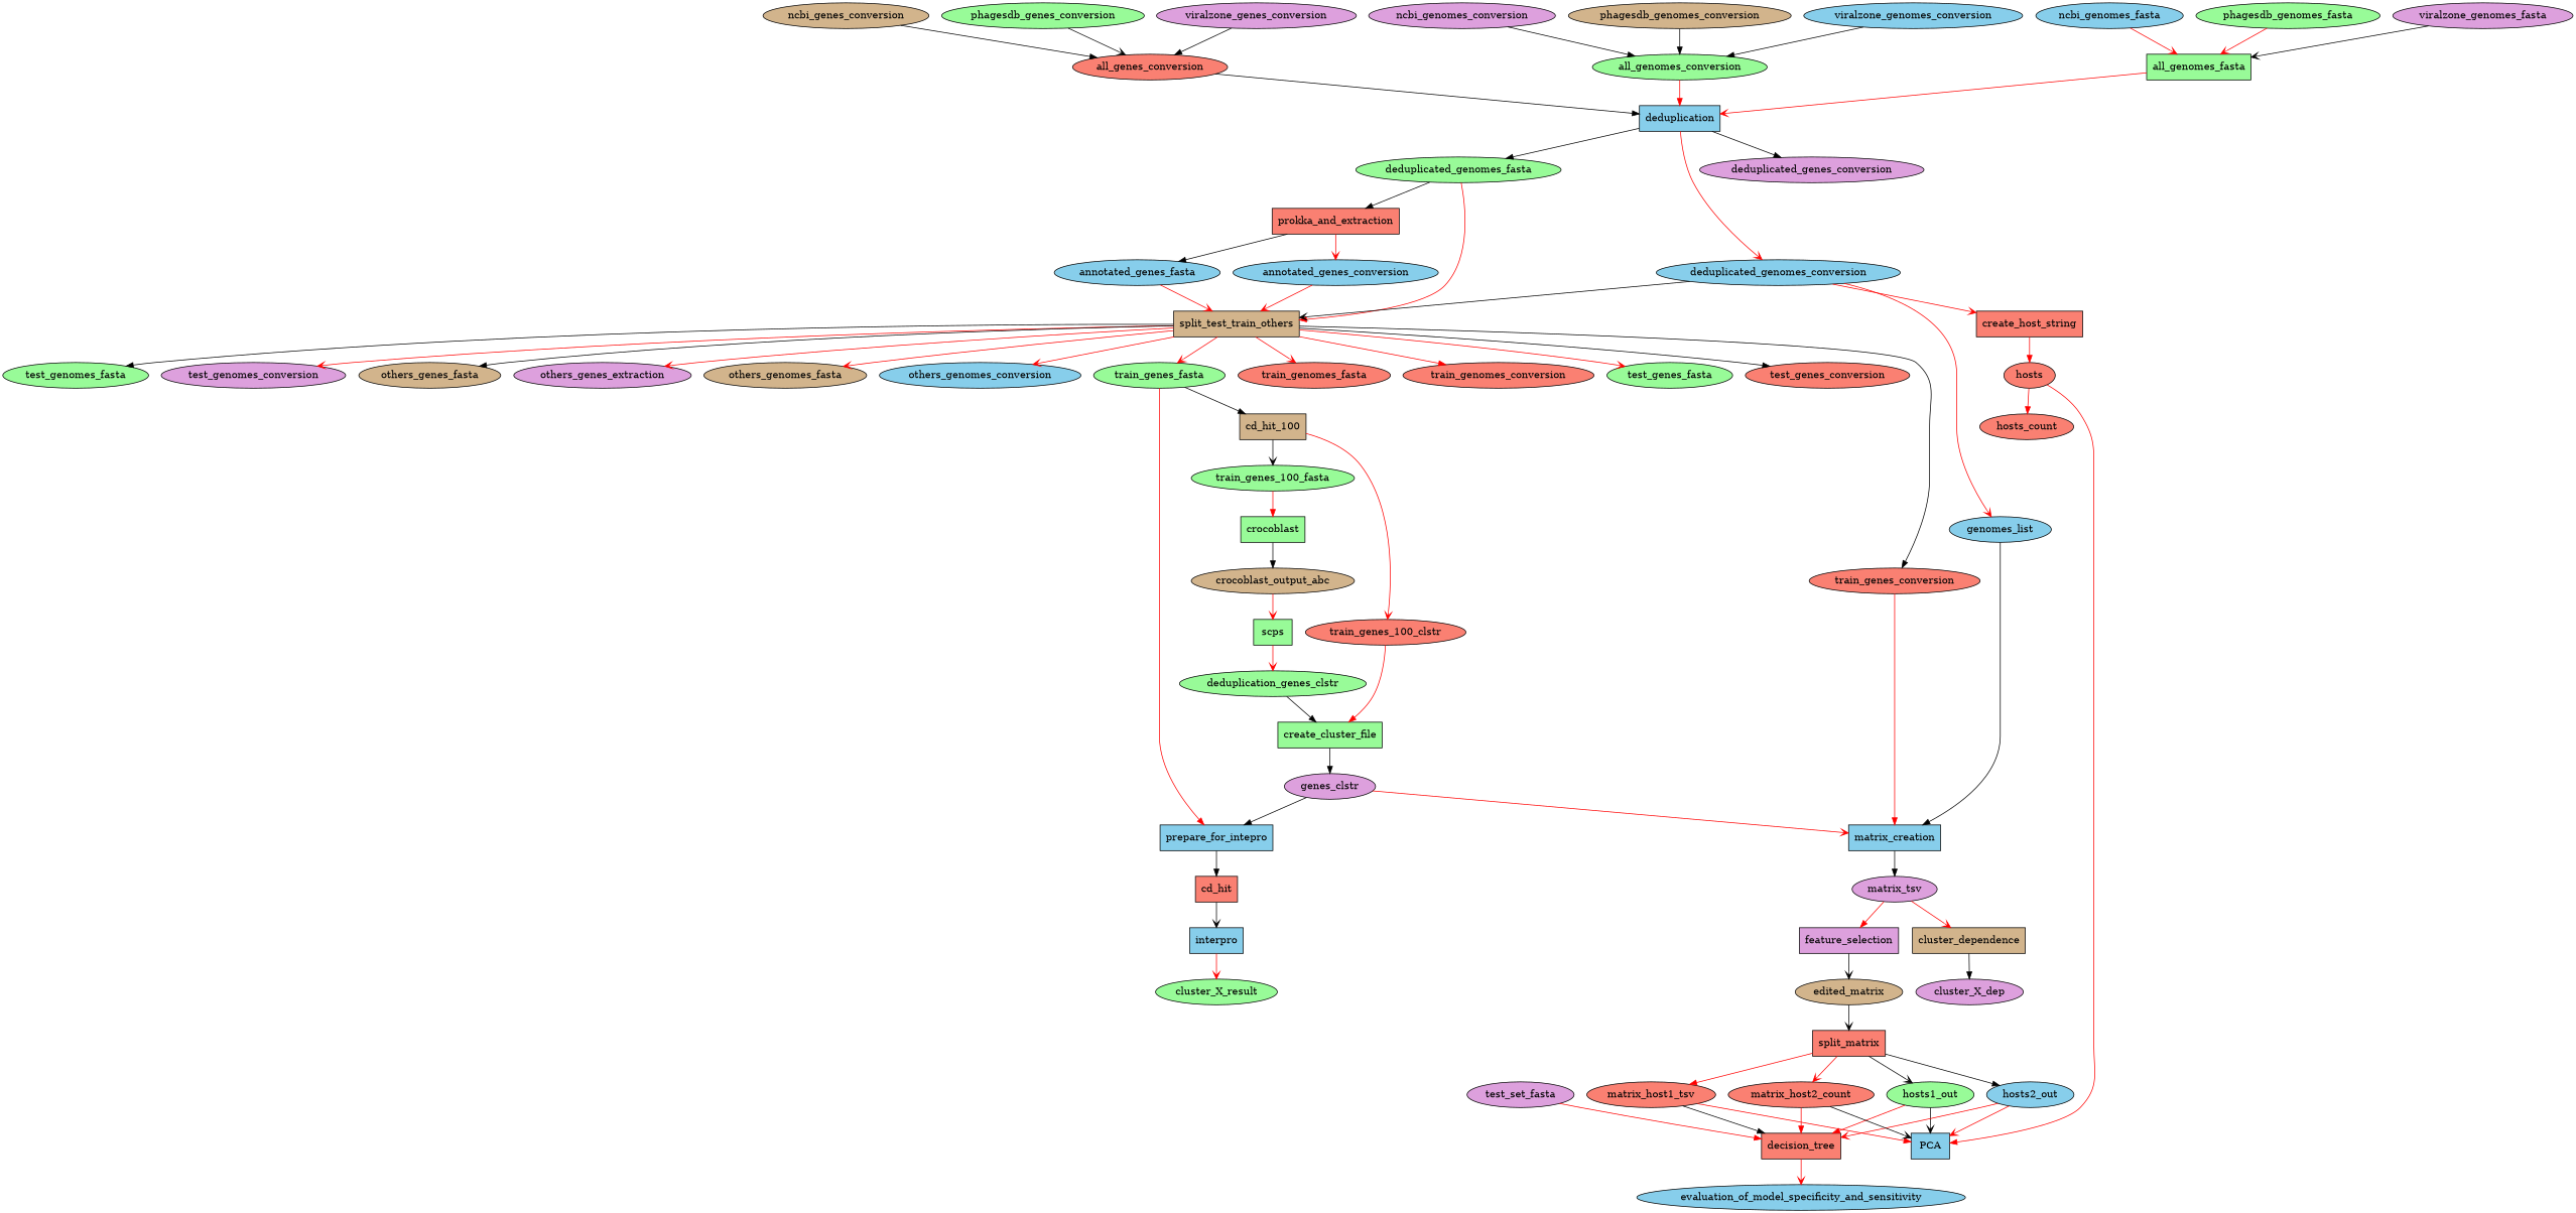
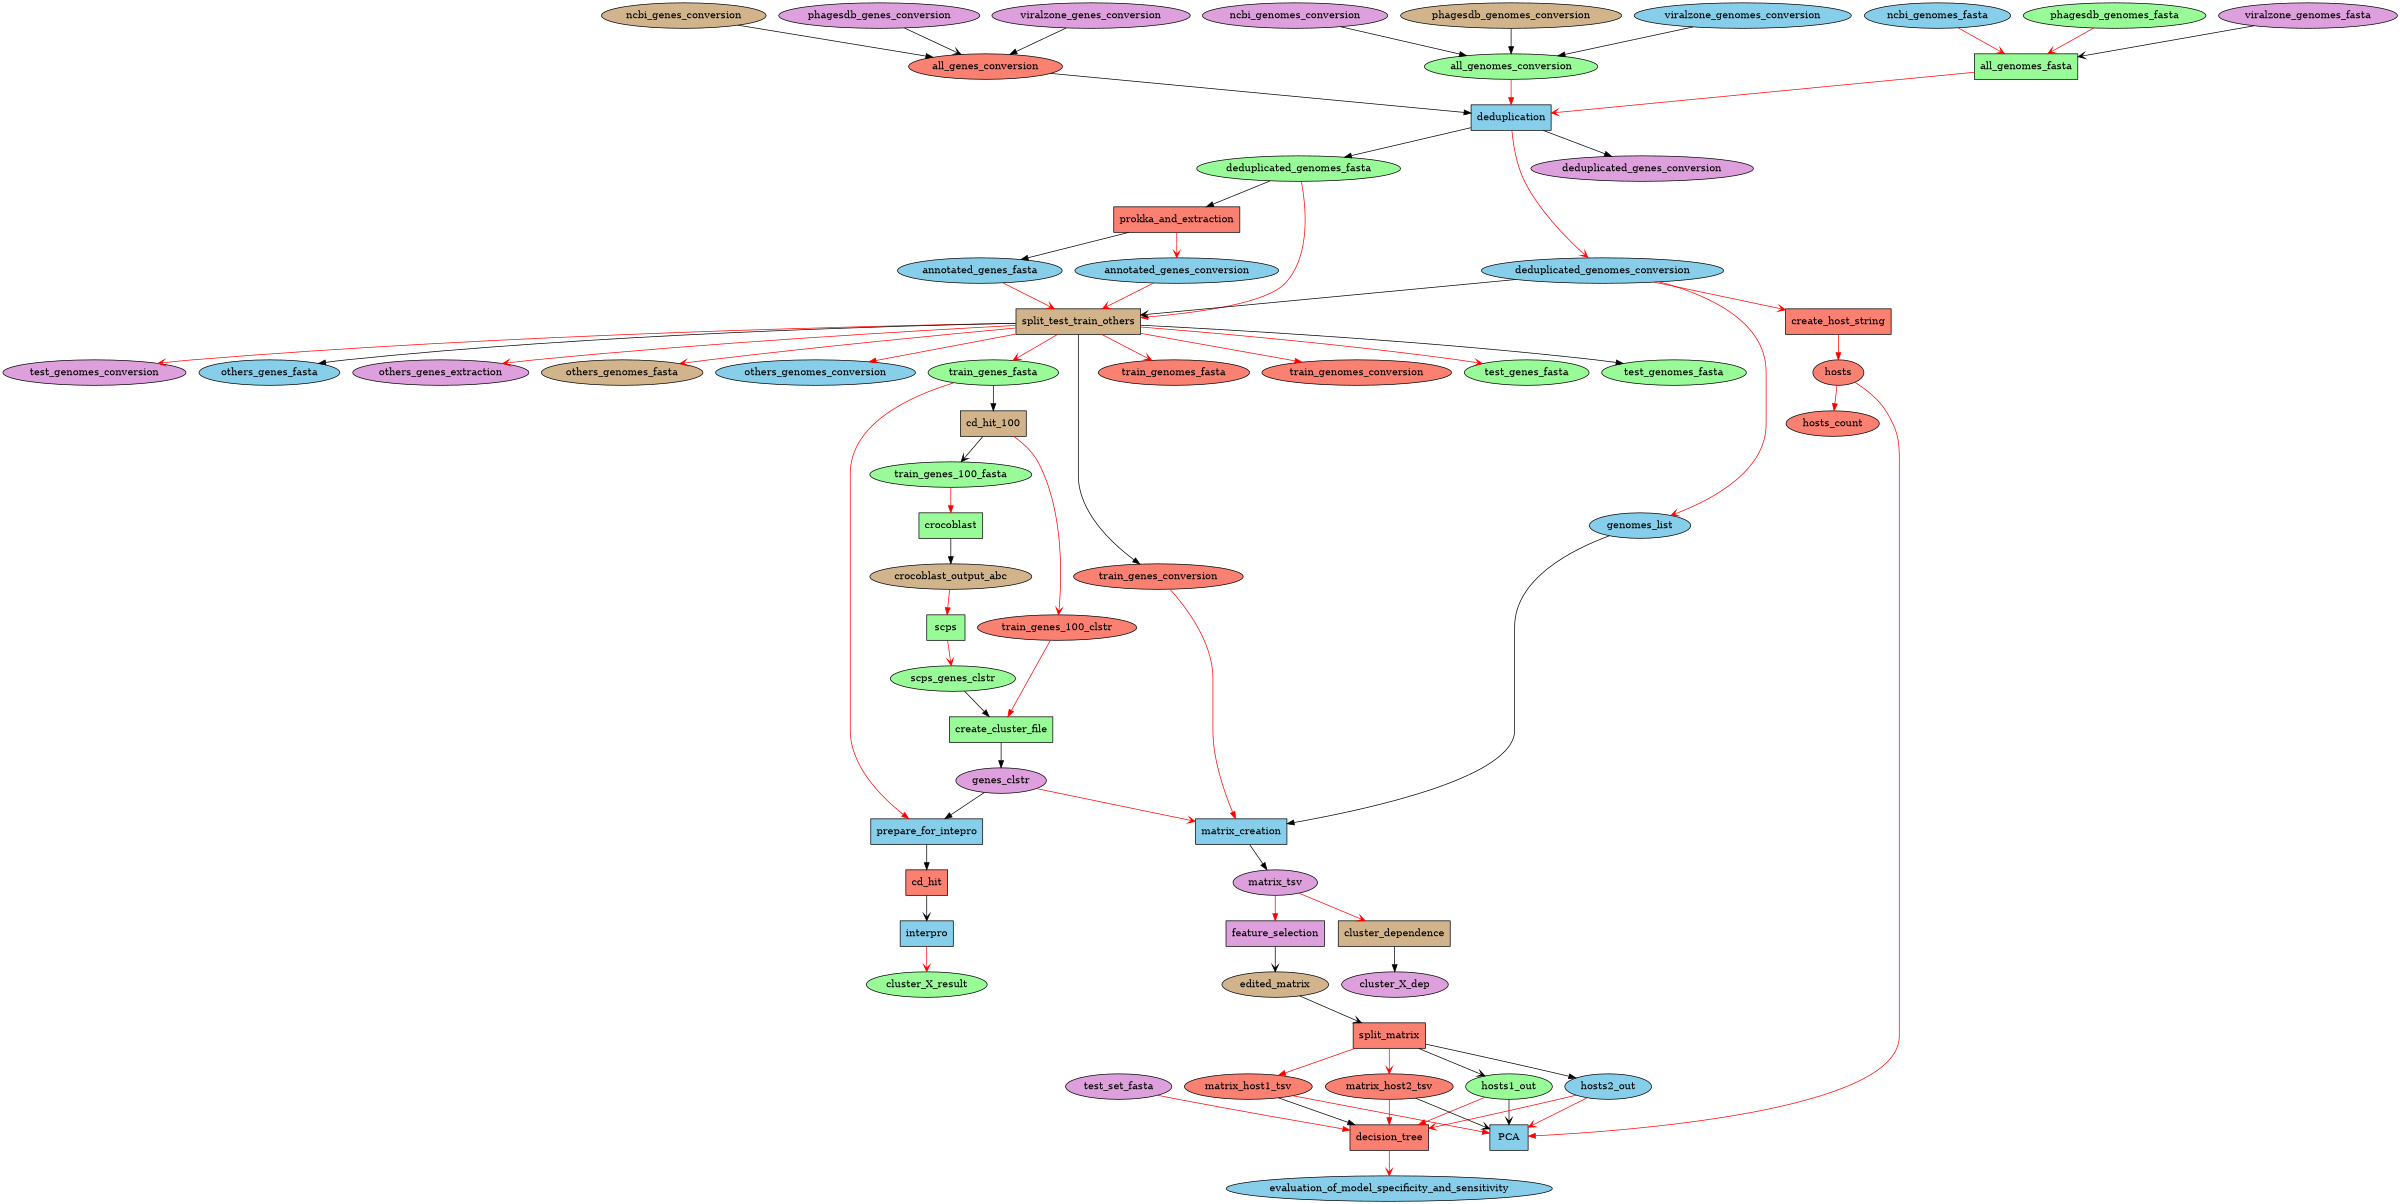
  digraph {
    node [fillcolor=palegreen style=filled]
    edge [arrowhead=normal color=red]
    deduplication [fillcolor=skyblue shape=box]
    deduplicated_genomes_fasta
    deduplicated_genomes_conversion [fillcolor=skyblue]
    deduplicated_genes_conversion [fillcolor=plum]
    prokka_and_extraction [fillcolor=salmon shape=box]
    split_test_train_others [fillcolor=tan shape=box]
    create_host_string [fillcolor=salmon shape=box]
    genomes_list [fillcolor=skyblue]
    annotated_genes_fasta [fillcolor=skyblue]
    annotated_genes_conversion [fillcolor=skyblue]
    crocoblast [shape=box]
    crocoblast_output_abc [fillcolor=tan]
    scps [shape=box]
-   scps_genes_clstr [label=deduplication_genes_clstr]
+   scps_genes_clstr
    create_cluster_file [shape=box]
    matrix_creation [fillcolor=skyblue shape=box]
    matrix_tsv [fillcolor=plum]
    feature_selection [fillcolor=plum shape=box]
    cluster_dependence [fillcolor=tan shape=box]
    hosts [fillcolor=salmon]
    PCA [fillcolor=skyblue shape=box]
    hosts_count [fillcolor=salmon]
    edited_matrix [fillcolor=tan]
    split_matrix [fillcolor=salmon shape=box]
    hosts1_out
    hosts2_out [fillcolor=skyblue]
    matrix_host1_tsv [fillcolor=salmon]
-   matrix_host2_tsv [fillcolor=salmon label=matrix_host2_count]
+   matrix_host2_tsv [fillcolor=salmon]
    decision_tree [fillcolor=salmon shape=box]
    evaluation_of_model_specificity_and_sensitivity [fillcolor=skyblue]
    cluster_X_dep [fillcolor=plum]
    prepare_for_intepro [fillcolor=skyblue shape=box]
    cd_hit [fillcolor=salmon shape=box]
    interpro [fillcolor=skyblue shape=box]
    cluster_X_result
    cd_hit_100 [fillcolor=tan shape=box]
    train_genes_100_fasta
    train_genes_100_clstr [fillcolor=salmon]
    train_genes_fasta
    train_genes_conversion [fillcolor=salmon]
    train_genomes_fasta [fillcolor=salmon]
    train_genomes_conversion [fillcolor=salmon]
    test_genes_fasta
-   test_genes_conversion [fillcolor=salmon]
    test_genomes_fasta
    test_genomes_conversion [fillcolor=plum]
-   others_genes_fasta [fillcolor=tan]
+   others_genes_fasta [fillcolor=skyblue]
    n48 [fillcolor=plum label=others_genes_extraction]
    others_genomes_fasta [fillcolor=tan]
    others_genomes_conversion [fillcolor=skyblue]
    genes_clstr [fillcolor=plum]
    ncbi_genes_conversion [fillcolor=tan]
    all_genes_conversion [fillcolor=salmon]
-   phagesdb_genes_conversion
+   phagesdb_genes_conversion [fillcolor=plum]
    viralzone_genes_conversion [fillcolor=plum]
    ncbi_genomes_conversion [fillcolor=plum]
    all_genomes_conversion
    phagesdb_genomes_conversion [fillcolor=tan]
    viralzone_genomes_conversion [fillcolor=skyblue]
    ncbi_genomes_fasta [fillcolor=skyblue]
    all_genomes_fasta [shape=box]
    phagesdb_genomes_fasta
    viralzone_genomes_fasta [fillcolor=plum]
    test_set_fasta [fillcolor=plum]
    deduplication -> deduplicated_genomes_fasta [color=black]
    deduplication -> deduplicated_genomes_conversion [arrowhead=vee]
    deduplication -> deduplicated_genes_conversion [color=black]
    deduplicated_genomes_fasta -> prokka_and_extraction [color=black]
    deduplicated_genomes_fasta -> split_test_train_others
    deduplicated_genomes_conversion -> split_test_train_others [arrowhead=vee color=black]
    deduplicated_genomes_conversion -> create_host_string [arrowhead=vee]
    deduplicated_genomes_conversion -> genomes_list [arrowhead=vee]
    prokka_and_extraction -> annotated_genes_fasta [color=black]
    prokka_and_extraction -> annotated_genes_conversion [arrowhead=vee]
    split_test_train_others -> train_genes_fasta [arrowhead=vee]
    split_test_train_others -> train_genes_conversion [color=black]
    split_test_train_others -> train_genomes_fasta [arrowhead=vee]
    split_test_train_others -> train_genomes_conversion
    split_test_train_others -> test_genes_fasta [arrowhead=vee]
-   split_test_train_others -> test_genes_conversion [color=black]
    split_test_train_others -> test_genomes_fasta [color=black]
    split_test_train_others -> test_genomes_conversion [arrowhead=vee]
    split_test_train_others -> others_genes_fasta [color=black]
    split_test_train_others -> n48 [arrowhead=vee]
    split_test_train_others -> others_genomes_fasta [arrowhead=vee]
-   split_test_train_others -> others_genomes_conversion [arrowhead=vee]
+   split_test_train_others -> others_genomes_conversion
    create_host_string -> hosts
    genomes_list -> matrix_creation [color=black]
    annotated_genes_fasta -> split_test_train_others [arrowhead=vee]
    annotated_genes_conversion -> split_test_train_others [arrowhead=vee]
    crocoblast -> crocoblast_output_abc [color=black]
-   crocoblast_output_abc -> scps [arrowhead=vee]
+   crocoblast_output_abc -> scps
    scps -> scps_genes_clstr [arrowhead=vee]
    scps_genes_clstr -> create_cluster_file [color=black]
    create_cluster_file -> genes_clstr [color=black]
    matrix_creation -> matrix_tsv [color=black]
    matrix_tsv -> feature_selection
    matrix_tsv -> cluster_dependence [arrowhead=vee]
    feature_selection -> edited_matrix [arrowhead=vee color=black]
    cluster_dependence -> cluster_X_dep [color=black]
    hosts -> PCA
    hosts -> hosts_count
    edited_matrix -> split_matrix [arrowhead=vee color=black]
    split_matrix -> hosts1_out [arrowhead=vee color=black]
    split_matrix -> hosts2_out [color=black]
    split_matrix -> matrix_host1_tsv
    split_matrix -> matrix_host2_tsv [arrowhead=vee]
    hosts1_out -> PCA [arrowhead=vee color=black]
    hosts1_out -> decision_tree
    hosts2_out -> PCA [arrowhead=vee]
    hosts2_out -> decision_tree [arrowhead=vee]
    matrix_host1_tsv -> PCA
    matrix_host1_tsv -> decision_tree [color=black]
    matrix_host2_tsv -> PCA [arrowhead=vee color=black]
    matrix_host2_tsv -> decision_tree
    decision_tree -> evaluation_of_model_specificity_and_sensitivity [arrowhead=vee]
    prepare_for_intepro -> cd_hit [color=black]
    cd_hit -> interpro [arrowhead=vee color=black]
    interpro -> cluster_X_result [arrowhead=vee]
    cd_hit_100 -> train_genes_100_fasta [arrowhead=vee color=black]
    cd_hit_100 -> train_genes_100_clstr [arrowhead=vee]
    train_genes_100_fasta -> crocoblast
    train_genes_100_clstr -> create_cluster_file
    train_genes_fasta -> prepare_for_intepro
    train_genes_fasta -> cd_hit_100 [color=black]
    train_genes_conversion -> matrix_creation
    genes_clstr -> matrix_creation [arrowhead=vee]
    genes_clstr -> prepare_for_intepro [color=black]
    ncbi_genes_conversion -> all_genes_conversion [color=black]
    all_genes_conversion -> deduplication [color=black]
    phagesdb_genes_conversion -> all_genes_conversion [arrowhead=vee color=black]
    viralzone_genes_conversion -> all_genes_conversion [color=black]
    ncbi_genomes_conversion -> all_genomes_conversion [color=black]
    all_genomes_conversion -> deduplication
    phagesdb_genomes_conversion -> all_genomes_conversion [color=black]
    viralzone_genomes_conversion -> all_genomes_conversion [color=black]
    ncbi_genomes_fasta -> all_genomes_fasta [arrowhead=vee]
    all_genomes_fasta -> deduplication [arrowhead=vee]
    phagesdb_genomes_fasta -> all_genomes_fasta [arrowhead=vee]
    viralzone_genomes_fasta -> all_genomes_fasta [arrowhead=vee color=black]
    test_set_fasta -> decision_tree
  }
